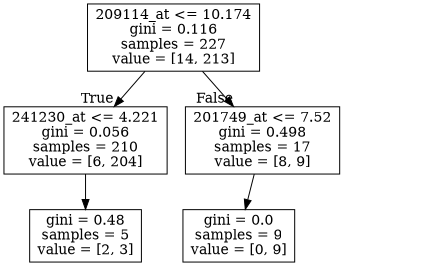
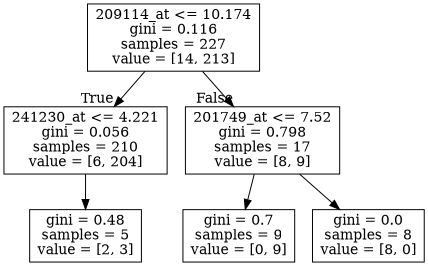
  digraph {
    node [shape=box]
    n1 [label="209114_at <= 10.174\ngini = 0.116\nsamples = 227\nvalue = [14, 213]"]
    n2 [label="241230_at <= 4.221\ngini = 0.056\nsamples = 210\nvalue = [6, 204]"]
-   n3 [label="201749_at <= 7.52\ngini = 0.498\nsamples = 17\nvalue = [8, 9]"]
+   n3 [label="201749_at <= 7.52\ngini = 0.798\nsamples = 17\nvalue = [8, 9]"]
    n4 [label="gini = 0.48\nsamples = 5\nvalue = [2, 3]"]
-   n5 [label="gini = 0.0\nsamples = 9\nvalue = [0, 9]"]
+   n5 [label="gini = 0.7\nsamples = 9\nvalue = [0, 9]"]
+   n6 [label="gini = 0.0\nsamples = 8\nvalue = [8, 0]"]
    n1 -> n2 [headlabel=True labelangle=45 labeldistance=2.5]
    n1 -> n3 [headlabel=False labelangle=-45 labeldistance=2.5]
    n2 -> n4
    n3 -> n5
+   n3 -> n6
  }
